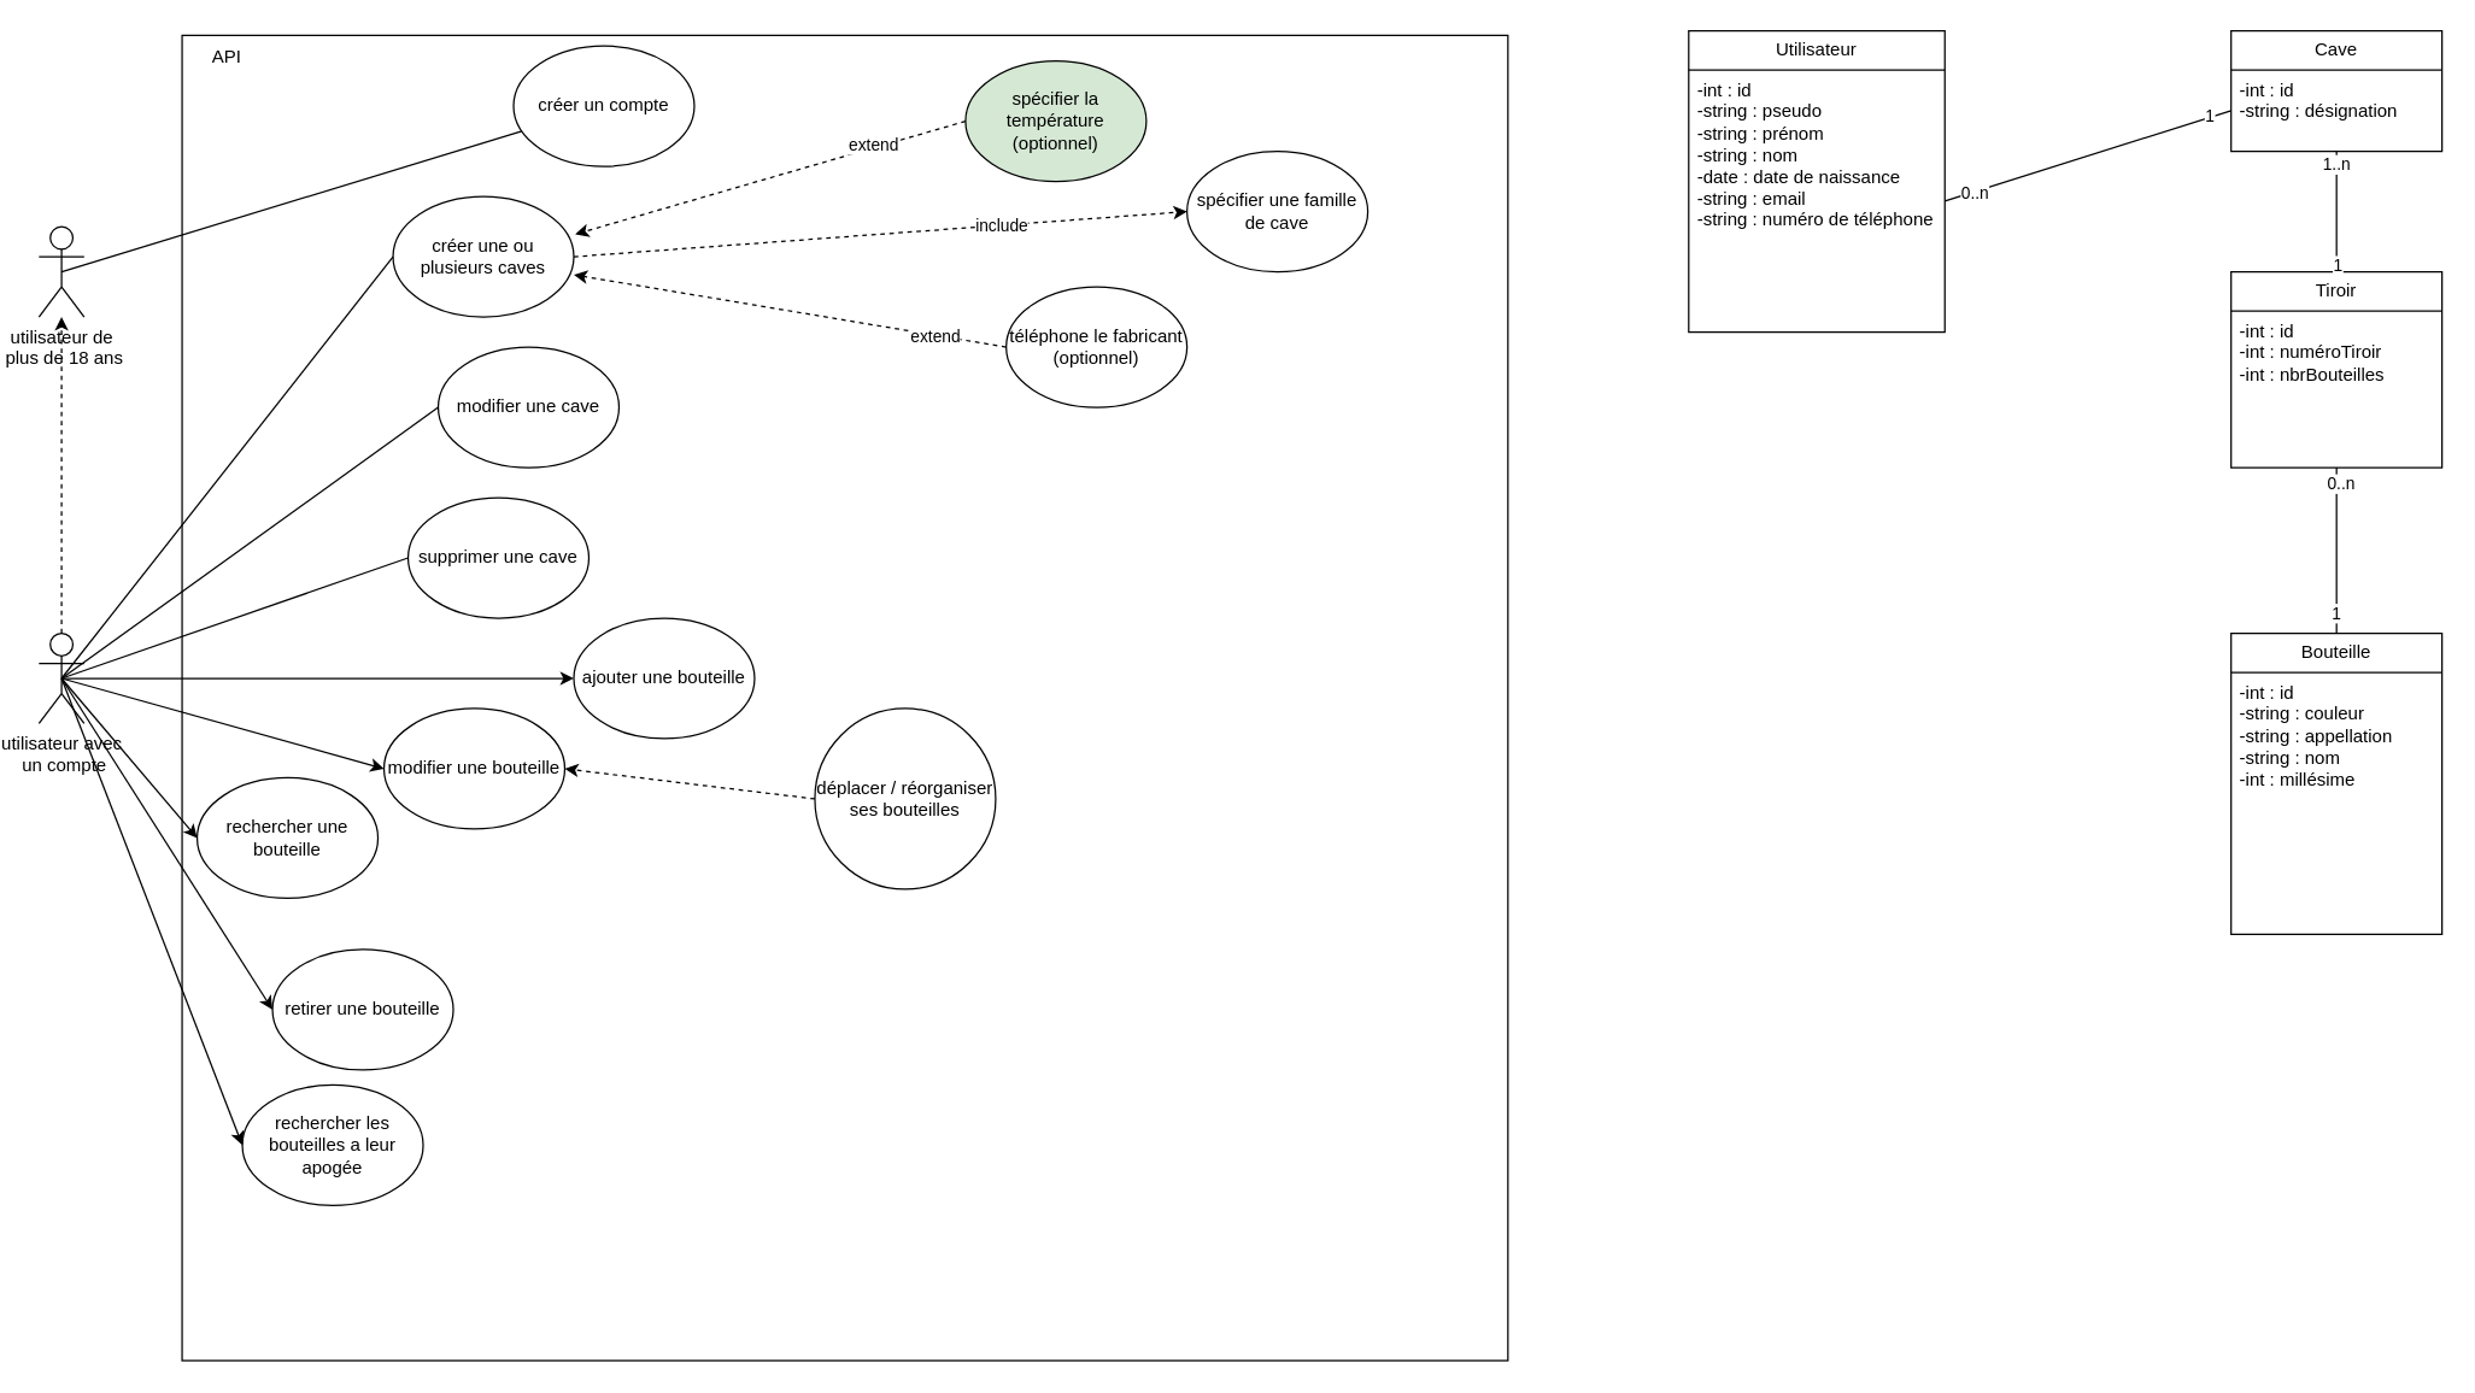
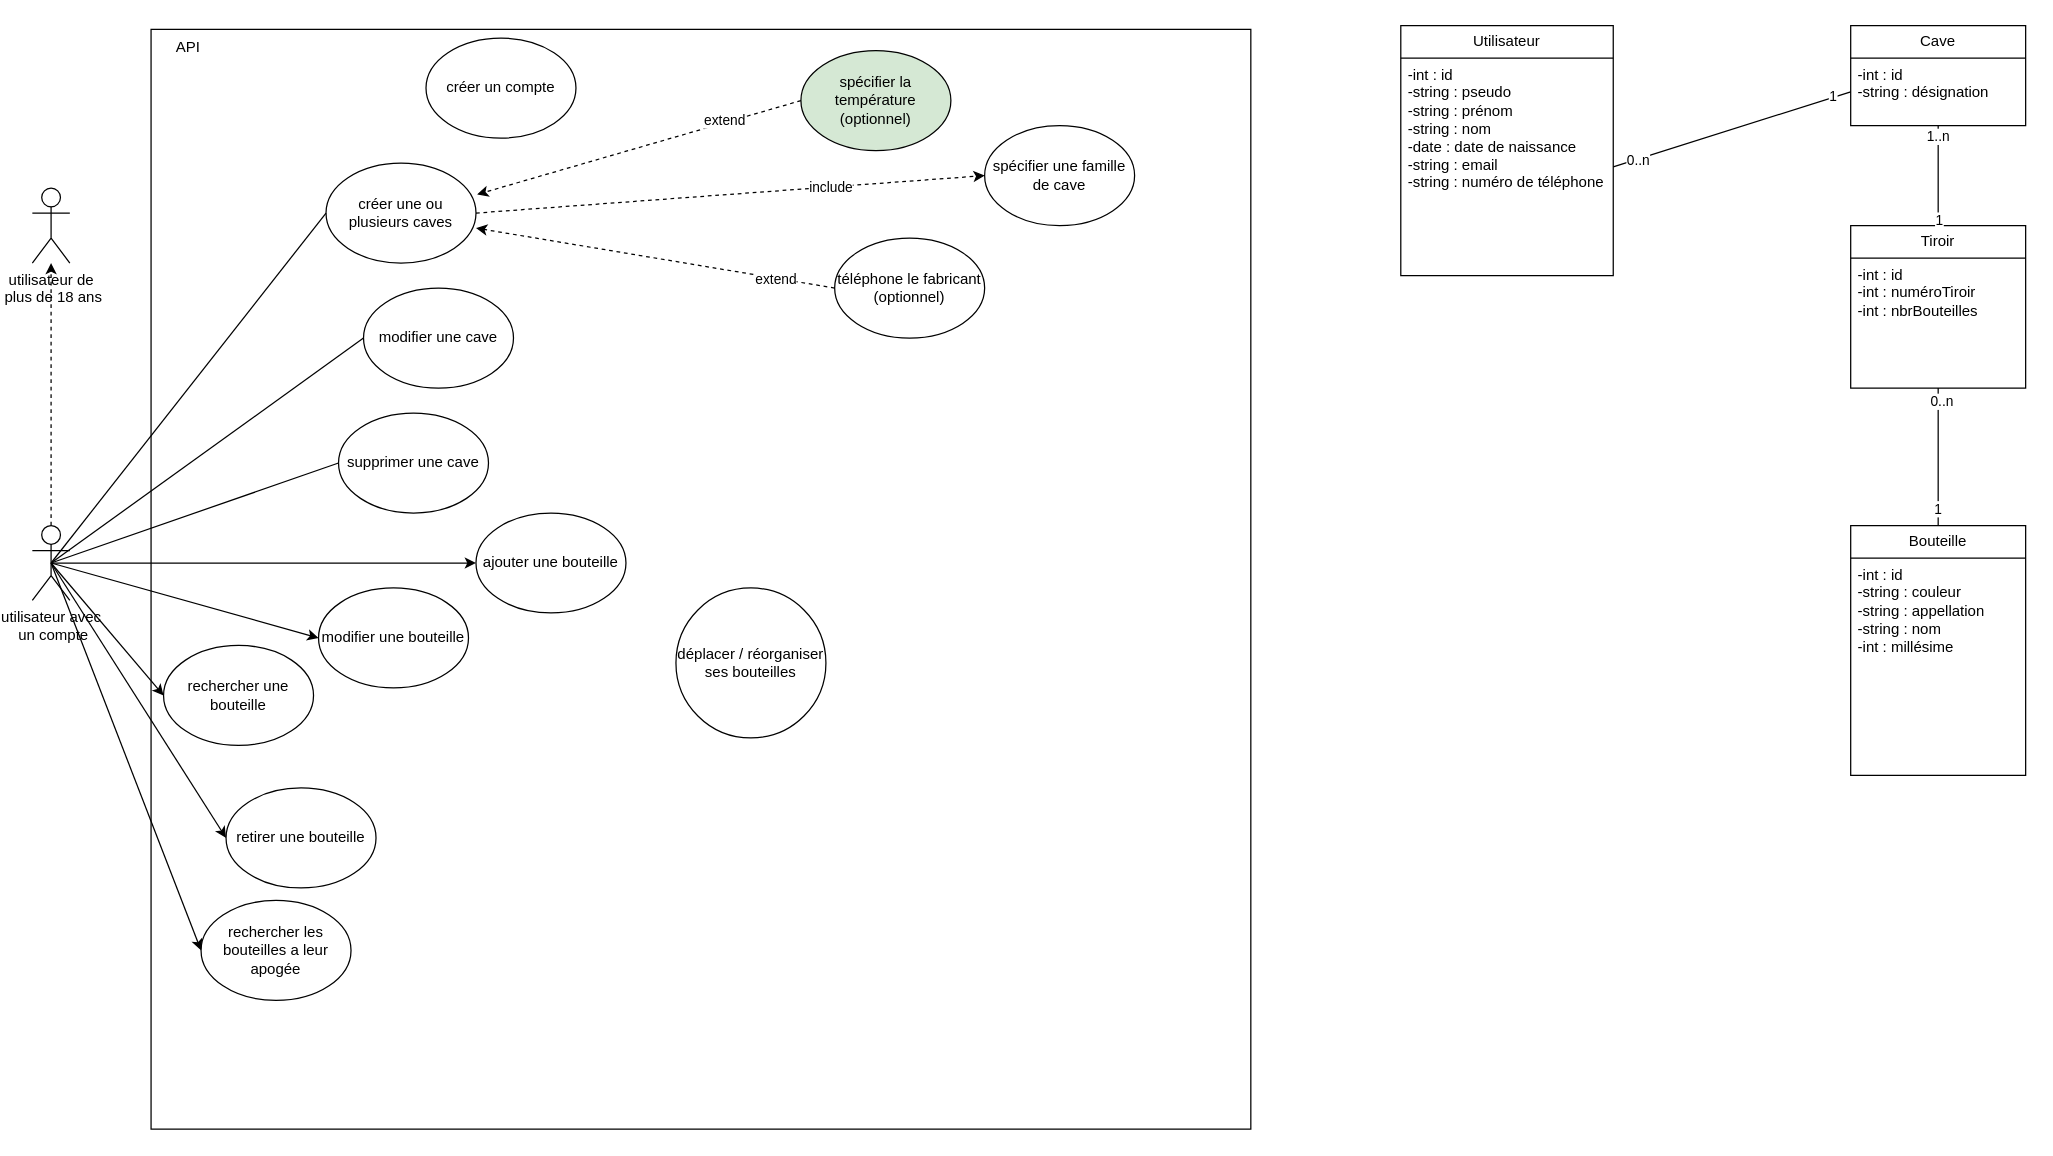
  <mxCell id="0" />
  <mxCell id="1" parent="0" />
  <mxCell id="2" value="" style="whiteSpace=wrap;html=1;aspect=fixed;" parent="1" vertex="1"><mxGeometry x="115" y="23" width="880" height="880" as="geometry" /></mxCell>
- <mxCell id="3" style="rounded=0;orthogonalLoop=1;jettySize=auto;html=1;exitX=0.5;exitY=0.5;exitDx=0;exitDy=0;exitPerimeter=0;endArrow=none;endFill=0;" parent="1" source="4" target="5" edge="1"><mxGeometry relative="1" as="geometry" /></mxCell>
  <mxCell id="4" value="utilisateur de&lt;div&gt;&amp;nbsp;plus de 18 ans&lt;/div&gt;" style="shape=umlActor;verticalLabelPosition=bottom;verticalAlign=top;html=1;outlineConnect=0;" parent="1" vertex="1"><mxGeometry x="20" y="150" width="30" height="60" as="geometry" /></mxCell>
  <mxCell id="5" value="créer un compte" style="ellipse;whiteSpace=wrap;html=1;" parent="1" vertex="1"><mxGeometry x="335" y="30" width="120" height="80" as="geometry" /></mxCell>
  <mxCell id="6" style="rounded=0;orthogonalLoop=1;jettySize=auto;html=1;exitX=1;exitY=0.5;exitDx=0;exitDy=0;entryX=0;entryY=0.5;entryDx=0;entryDy=0;dashed=1;" parent="1" source="8" target="9" edge="1"><mxGeometry relative="1" as="geometry" /></mxCell>
  <mxCell id="7" value="include" style="edgeLabel;html=1;align=center;verticalAlign=middle;resizable=0;points=[];" vertex="1" connectable="0" parent="6"><mxGeometry x="0.39" relative="1" as="geometry"><mxPoint as="offset" /></mxGeometry></mxCell>
  <mxCell id="8" value="créer une ou plusieurs caves" style="ellipse;whiteSpace=wrap;html=1;" parent="1" vertex="1"><mxGeometry x="255" y="130" width="120" height="80" as="geometry" /></mxCell>
  <mxCell id="9" value="spécifier une famille de cave" style="ellipse;whiteSpace=wrap;html=1;" parent="1" vertex="1"><mxGeometry x="782" y="100" width="120" height="80" as="geometry" /></mxCell>
  <mxCell id="10" value="téléphone le fabricant&lt;div&gt;(optionnel)&lt;/div&gt;" style="ellipse;whiteSpace=wrap;html=1;" parent="1" vertex="1"><mxGeometry x="662" y="190" width="120" height="80" as="geometry" /></mxCell>
  <mxCell id="11" value="spécifier la température&lt;div&gt;(optionnel)&lt;/div&gt;" style="ellipse;whiteSpace=wrap;html=1;fillColor=#d5e8d4;" parent="1" vertex="1"><mxGeometry x="635" y="40" width="120" height="80" as="geometry" /></mxCell>
  <mxCell id="12" style="rounded=0;orthogonalLoop=1;jettySize=auto;html=1;exitX=0;exitY=0.5;exitDx=0;exitDy=0;entryX=1.008;entryY=0.313;entryDx=0;entryDy=0;entryPerimeter=0;dashed=1;" parent="1" source="11" target="8" edge="1"><mxGeometry relative="1" as="geometry" /></mxCell>
  <mxCell id="13" value="extend" style="edgeLabel;html=1;align=center;verticalAlign=middle;resizable=0;points=[];" vertex="1" connectable="0" parent="12"><mxGeometry x="-0.535" y="-2" relative="1" as="geometry"><mxPoint as="offset" /></mxGeometry></mxCell>
  <mxCell id="14" style="rounded=0;orthogonalLoop=1;jettySize=auto;html=1;exitX=0;exitY=0.5;exitDx=0;exitDy=0;entryX=1;entryY=0.65;entryDx=0;entryDy=0;entryPerimeter=0;dashed=1;" parent="1" source="10" target="8" edge="1"><mxGeometry relative="1" as="geometry" /></mxCell>
  <mxCell id="15" value="extend" style="edgeLabel;html=1;align=center;verticalAlign=middle;resizable=0;points=[];" vertex="1" connectable="0" parent="14"><mxGeometry x="-0.667" relative="1" as="geometry"><mxPoint as="offset" /></mxGeometry></mxCell>
  <mxCell id="16" value="rechercher une bouteille" style="ellipse;whiteSpace=wrap;html=1;" parent="1" vertex="1"><mxGeometry x="125" y="516" width="120" height="80" as="geometry" /></mxCell>
  <mxCell id="17" value="ajouter une bouteille" style="ellipse;whiteSpace=wrap;html=1;" parent="1" vertex="1"><mxGeometry x="375" y="410" width="120" height="80" as="geometry" /></mxCell>
  <mxCell id="18" value="retirer une bouteille" style="ellipse;whiteSpace=wrap;html=1;" parent="1" vertex="1"><mxGeometry x="175" y="630" width="120" height="80" as="geometry" /></mxCell>
  <mxCell id="19" value="rechercher les bouteilles a leur apogée" style="ellipse;whiteSpace=wrap;html=1;" parent="1" vertex="1"><mxGeometry x="155" y="720" width="120" height="80" as="geometry" /></mxCell>
  <mxCell id="20" value="modifier une bouteille" style="ellipse;whiteSpace=wrap;html=1;" parent="1" vertex="1"><mxGeometry x="249" y="470" width="120" height="80" as="geometry" /></mxCell>
- <mxCell id="21" style="rounded=0;orthogonalLoop=1;jettySize=auto;html=1;exitX=0;exitY=0.5;exitDx=0;exitDy=0;entryX=1;entryY=0.5;entryDx=0;entryDy=0;dashed=1;" parent="1" source="22" target="20" edge="1"><mxGeometry relative="1" as="geometry" /></mxCell>
  <mxCell id="22" value="déplacer / réorganiser ses bouteilles" style="ellipse;whiteSpace=wrap;html=1;" parent="1" vertex="1"><mxGeometry x="535" y="470" width="120" height="120" as="geometry" /></mxCell>
  <mxCell id="23" style="edgeStyle=orthogonalEdgeStyle;rounded=0;orthogonalLoop=1;jettySize=auto;html=1;exitX=0.5;exitY=0;exitDx=0;exitDy=0;exitPerimeter=0;dashed=1;" edge="1" parent="1" source="32" target="4"><mxGeometry relative="1" as="geometry" /></mxCell>
  <mxCell id="24" style="rounded=0;orthogonalLoop=1;jettySize=auto;html=1;exitX=0.5;exitY=0.5;exitDx=0;exitDy=0;exitPerimeter=0;entryX=0;entryY=0.5;entryDx=0;entryDy=0;endArrow=none;endFill=0;" edge="1" parent="1" source="32" target="8"><mxGeometry relative="1" as="geometry" /></mxCell>
  <mxCell id="25" style="edgeStyle=none;rounded=0;orthogonalLoop=1;jettySize=auto;html=1;exitX=0.5;exitY=0.5;exitDx=0;exitDy=0;exitPerimeter=0;entryX=0;entryY=0.5;entryDx=0;entryDy=0;endArrow=none;endFill=0;" edge="1" parent="1" source="32" target="33"><mxGeometry relative="1" as="geometry" /></mxCell>
  <mxCell id="26" style="edgeStyle=none;rounded=0;orthogonalLoop=1;jettySize=auto;html=1;exitX=0.5;exitY=0.5;exitDx=0;exitDy=0;exitPerimeter=0;entryX=0;entryY=0.5;entryDx=0;entryDy=0;endArrow=none;endFill=0;" edge="1" parent="1" source="32" target="34"><mxGeometry relative="1" as="geometry" /></mxCell>
  <mxCell id="27" style="edgeStyle=none;rounded=0;orthogonalLoop=1;jettySize=auto;html=1;exitX=0.5;exitY=0.5;exitDx=0;exitDy=0;exitPerimeter=0;entryX=0;entryY=0.5;entryDx=0;entryDy=0;" edge="1" parent="1" source="32" target="17"><mxGeometry relative="1" as="geometry" /></mxCell>
  <mxCell id="28" style="edgeStyle=none;rounded=0;orthogonalLoop=1;jettySize=auto;html=1;exitX=0.5;exitY=0.5;exitDx=0;exitDy=0;exitPerimeter=0;entryX=0;entryY=0.5;entryDx=0;entryDy=0;" edge="1" parent="1" source="32" target="20"><mxGeometry relative="1" as="geometry" /></mxCell>
  <mxCell id="29" style="edgeStyle=none;rounded=0;orthogonalLoop=1;jettySize=auto;html=1;exitX=0.5;exitY=0.5;exitDx=0;exitDy=0;exitPerimeter=0;entryX=0;entryY=0.5;entryDx=0;entryDy=0;" edge="1" parent="1" source="32" target="16"><mxGeometry relative="1" as="geometry" /></mxCell>
  <mxCell id="30" style="edgeStyle=none;rounded=0;orthogonalLoop=1;jettySize=auto;html=1;exitX=0.5;exitY=0.5;exitDx=0;exitDy=0;exitPerimeter=0;entryX=0;entryY=0.5;entryDx=0;entryDy=0;" edge="1" parent="1" source="32" target="18"><mxGeometry relative="1" as="geometry" /></mxCell>
  <mxCell id="31" style="edgeStyle=none;rounded=0;orthogonalLoop=1;jettySize=auto;html=1;exitX=0.5;exitY=0.5;exitDx=0;exitDy=0;exitPerimeter=0;entryX=0;entryY=0.5;entryDx=0;entryDy=0;" edge="1" parent="1" source="32" target="19"><mxGeometry relative="1" as="geometry" /></mxCell>
  <mxCell id="32" value="utilisateur avec&lt;div&gt;&amp;nbsp;un compte&lt;/div&gt;" style="shape=umlActor;verticalLabelPosition=bottom;verticalAlign=top;html=1;outlineConnect=0;" vertex="1" parent="1"><mxGeometry x="20" y="420" width="30" height="60" as="geometry" /></mxCell>
  <mxCell id="33" value="modifier une cave" style="ellipse;whiteSpace=wrap;html=1;" vertex="1" parent="1"><mxGeometry x="285" y="230" width="120" height="80" as="geometry" /></mxCell>
  <mxCell id="34" value="supprimer une cave" style="ellipse;whiteSpace=wrap;html=1;" vertex="1" parent="1"><mxGeometry x="265" y="330" width="120" height="80" as="geometry" /></mxCell>
  <mxCell id="35" value="API" style="text;html=1;align=center;verticalAlign=middle;whiteSpace=wrap;rounded=0;" vertex="1" parent="1"><mxGeometry x="115" y="23" width="60" height="30" as="geometry" /></mxCell>
  <mxCell id="36" value="Utilisateur" style="swimlane;fontStyle=0;childLayout=stackLayout;horizontal=1;startSize=26;fillColor=none;horizontalStack=0;resizeParent=1;resizeParentMax=0;resizeLast=0;collapsible=1;marginBottom=0;whiteSpace=wrap;html=1;" vertex="1" parent="1"><mxGeometry x="1115" y="20" width="170" height="200" as="geometry" /></mxCell>
  <mxCell id="37" value="&lt;div&gt;-int : id&lt;/div&gt;-string : pseudo&lt;div&gt;-string : prénom&lt;br&gt;&lt;/div&gt;&lt;div&gt;-string : nom&lt;div&gt;-date : date de naissance&lt;/div&gt;&lt;div&gt;-string : email&lt;/div&gt;&lt;div&gt;-string : numéro de téléphone&lt;/div&gt;&lt;/div&gt;" style="text;strokeColor=none;fillColor=none;align=left;verticalAlign=top;spacingLeft=4;spacingRight=4;overflow=hidden;rotatable=0;points=[[0,0.5],[1,0.5]];portConstraint=eastwest;whiteSpace=wrap;html=1;" vertex="1" parent="36"><mxGeometry y="26" width="170" height="174" as="geometry" /></mxCell>
  <mxCell id="38" value="Bouteille" style="swimlane;fontStyle=0;childLayout=stackLayout;horizontal=1;startSize=26;fillColor=none;horizontalStack=0;resizeParent=1;resizeParentMax=0;resizeLast=0;collapsible=1;marginBottom=0;whiteSpace=wrap;html=1;" vertex="1" parent="1"><mxGeometry x="1475" y="420" width="140" height="200" as="geometry" /></mxCell>
  <mxCell id="39" value="&lt;div&gt;-int : id&lt;/div&gt;-string : couleur&lt;div&gt;-string : appellation&lt;br&gt;&lt;/div&gt;&lt;div&gt;-string : nom&lt;div&gt;-int : millésime&lt;/div&gt;&lt;/div&gt;" style="text;strokeColor=none;fillColor=none;align=left;verticalAlign=top;spacingLeft=4;spacingRight=4;overflow=hidden;rotatable=0;points=[[0,0.5],[1,0.5]];portConstraint=eastwest;whiteSpace=wrap;html=1;" vertex="1" parent="38"><mxGeometry y="26" width="140" height="174" as="geometry" /></mxCell>
  <mxCell id="40" value="Cave" style="swimlane;fontStyle=0;childLayout=stackLayout;horizontal=1;startSize=26;fillColor=none;horizontalStack=0;resizeParent=1;resizeParentMax=0;resizeLast=0;collapsible=1;marginBottom=0;whiteSpace=wrap;html=1;" vertex="1" parent="1"><mxGeometry x="1475" y="20" width="140" height="80" as="geometry" /></mxCell>
  <mxCell id="41" value="&lt;div&gt;-int : id&lt;/div&gt;-string : désignation&lt;div&gt;&lt;br&gt;&lt;/div&gt;" style="text;strokeColor=none;fillColor=none;align=left;verticalAlign=top;spacingLeft=4;spacingRight=4;overflow=hidden;rotatable=0;points=[[0,0.5],[1,0.5]];portConstraint=eastwest;whiteSpace=wrap;html=1;" vertex="1" parent="40"><mxGeometry y="26" width="140" height="54" as="geometry" /></mxCell>
  <mxCell id="42" value="Tiroir" style="swimlane;fontStyle=0;childLayout=stackLayout;horizontal=1;startSize=26;fillColor=none;horizontalStack=0;resizeParent=1;resizeParentMax=0;resizeLast=0;collapsible=1;marginBottom=0;whiteSpace=wrap;html=1;" vertex="1" parent="1"><mxGeometry x="1475" y="180" width="140" height="130" as="geometry" /></mxCell>
  <mxCell id="43" value="-int : id&lt;div&gt;-int : numéroTiroir&lt;br&gt;&lt;div&gt;-int : nbrBouteilles&lt;br&gt;&lt;/div&gt;&lt;/div&gt;" style="text;strokeColor=none;fillColor=none;align=left;verticalAlign=top;spacingLeft=4;spacingRight=4;overflow=hidden;rotatable=0;points=[[0,0.5],[1,0.5]];portConstraint=eastwest;whiteSpace=wrap;html=1;" vertex="1" parent="42"><mxGeometry y="26" width="140" height="104" as="geometry" /></mxCell>
  <mxCell id="44" style="edgeStyle=none;rounded=0;orthogonalLoop=1;jettySize=auto;html=1;exitX=1;exitY=0.5;exitDx=0;exitDy=0;entryX=0;entryY=0.5;entryDx=0;entryDy=0;endArrow=none;endFill=0;" edge="1" parent="1" source="37" target="41"><mxGeometry relative="1" as="geometry" /></mxCell>
  <mxCell id="45" value="0..n" style="edgeLabel;html=1;align=center;verticalAlign=middle;resizable=0;points=[];" vertex="1" connectable="0" parent="44"><mxGeometry x="-0.8" y="-1" relative="1" as="geometry"><mxPoint as="offset" /></mxGeometry></mxCell>
  <mxCell id="46" value="1" style="edgeLabel;html=1;align=center;verticalAlign=middle;resizable=0;points=[];" vertex="1" connectable="0" parent="44"><mxGeometry x="0.842" y="1" relative="1" as="geometry"><mxPoint as="offset" /></mxGeometry></mxCell>
  <mxCell id="47" style="edgeStyle=none;rounded=0;orthogonalLoop=1;jettySize=auto;html=1;exitX=0.5;exitY=1;exitDx=0;exitDy=0;entryX=0.5;entryY=0;entryDx=0;entryDy=0;endArrow=none;endFill=0;exitPerimeter=0;" edge="1" parent="1" source="41" target="42"><mxGeometry relative="1" as="geometry" /></mxCell>
  <mxCell id="48" value="1..n" style="edgeLabel;html=1;align=center;verticalAlign=middle;resizable=0;points=[];" vertex="1" connectable="0" parent="47"><mxGeometry x="-0.81" y="-1" relative="1" as="geometry"><mxPoint as="offset" /></mxGeometry></mxCell>
  <mxCell id="49" value="1" style="edgeLabel;html=1;align=center;verticalAlign=middle;resizable=0;points=[];" vertex="1" connectable="0" parent="47"><mxGeometry x="0.863" relative="1" as="geometry"><mxPoint as="offset" /></mxGeometry></mxCell>
  <mxCell id="50" style="edgeStyle=none;rounded=0;orthogonalLoop=1;jettySize=auto;html=1;exitX=0.5;exitY=1;exitDx=0;exitDy=0;entryX=0.5;entryY=0;entryDx=0;entryDy=0;exitPerimeter=0;endArrow=none;endFill=0;" edge="1" parent="1" source="43" target="38"><mxGeometry relative="1" as="geometry" /></mxCell>
  <mxCell id="51" value="0..n" style="edgeLabel;html=1;align=center;verticalAlign=middle;resizable=0;points=[];" vertex="1" connectable="0" parent="50"><mxGeometry x="-0.811" y="2" relative="1" as="geometry"><mxPoint as="offset" /></mxGeometry></mxCell>
  <mxCell id="52" value="1" style="edgeLabel;html=1;align=center;verticalAlign=middle;resizable=0;points=[];" vertex="1" connectable="0" parent="50"><mxGeometry x="0.748" y="-1" relative="1" as="geometry"><mxPoint as="offset" /></mxGeometry></mxCell>
